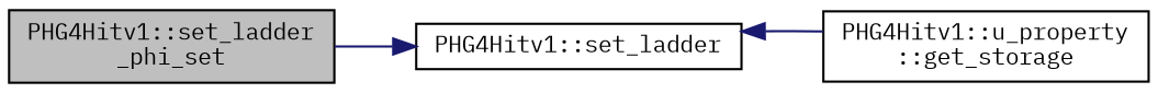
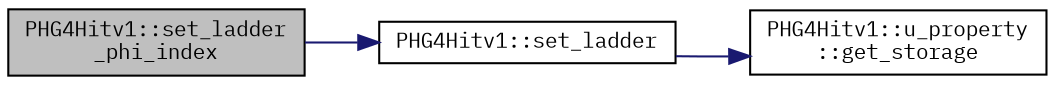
  digraph {
    fontname="IBM Plex Mono"
    rankdir=LR
    node [color=black fontname="IBM Plex Mono" fontsize=10 shape=record]
    edge [color=midnightblue fontname="IBM Plex Mono" fontsize=10 labelfontname=FreeSans labelfontsize=10 style=solid]
-   n1 [fillcolor=grey75 fontcolor=black height=0.2 label="PHG4Hitv1::set_ladder\l_phi_set" style=filled width=0.4]
+   n1 [fillcolor=grey75 fontcolor=black height=0.2 label="PHG4Hitv1::set_ladder\l_phi_index" style=filled width=0.4]
    n2 [height=0.2 label="PHG4Hitv1::set_ladder" width=0.4]
    n3 [height=0.2 label="PHG4Hitv1::u_property\l::get_storage" width=0.4]
    n1 -> n2
-   n3 -> n2
+   n2 -> n3
  }
